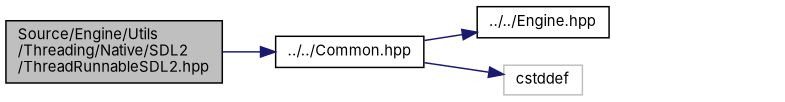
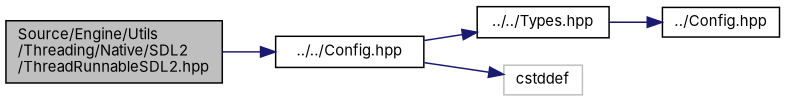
  digraph {
    fontname=Inter
    rankdir=LR
    node [color=black fillcolor=white fontname=Inter fontsize=10 shape=record style=filled]
    edge [color=midnightblue fontname=Inter fontsize=10 labelfontname=Helvetica labelfontsize=10 style=solid]
    n1 [fillcolor=grey75 fontcolor=black height=0.2 label="Source/Engine/Utils\l/Threading/Native/SDL2\l/ThreadRunnableSDL2.hpp" width=0.4]
-   n2 [height=0.2 label="../../Common.hpp" width=0.4]
-   n3 [height=0.2 label="../../Engine.hpp" width=0.4]
+   n2 [height=0.2 label="../../Config.hpp" width=0.4]
+   n3 [height=0.2 label="../../Types.hpp" width=0.4]
    n4 [color=grey75 height=0.2 label=cstddef width=0.4]
+   n5 [height=0.2 label="../Config.hpp" width=0.4]
    n1 -> n2
    n2 -> n3
    n2 -> n4
+   n3 -> n5
  }
